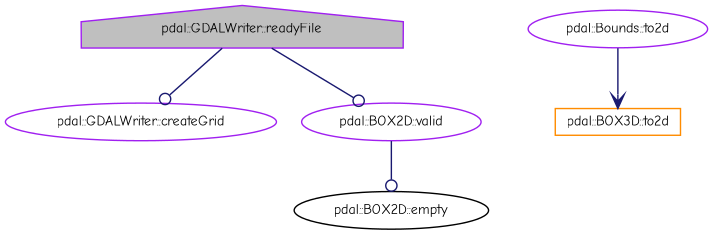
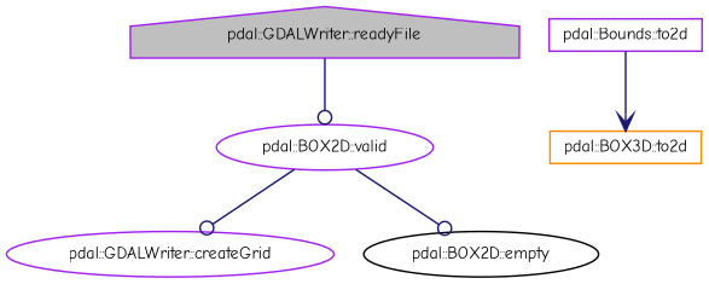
  digraph {
    fontname="Comic Neue"
    rankdir=TB
    node [color=purple fillcolor=white fontname="Comic Neue" fontsize=10 shape=ellipse style=filled]
    edge [arrowhead=odot color=midnightblue fontname="Comic Neue" fontsize=10 labelfontname=Helvetica labelfontsize=10 style=solid]
    n1 [fillcolor=grey75 fontcolor=black height=0.2 label="pdal::GDALWriter::readyFile" shape=house width=0.4]
    n2 [height=0.2 label="pdal::GDALWriter::createGrid" width=0.4]
    n3 [height=0.2 label="pdal::BOX2D::valid" width=0.4]
-   n4 [height=0.2 label="pdal::Bounds::to2d" width=0.4]
+   n4 [height=0.2 label="pdal::Bounds::to2d" shape=box width=0.4]
    n5 [color=darkorange height=0.2 label="pdal::BOX3D::to2d" shape=box width=0.4]
    n6 [color=black height=0.2 label="pdal::BOX2D::empty" width=0.4]
-   n1 -> n2
+   n3 -> n2
    n1 -> n3
    n3 -> n6
    n4 -> n5 [arrowhead=vee]
  }
